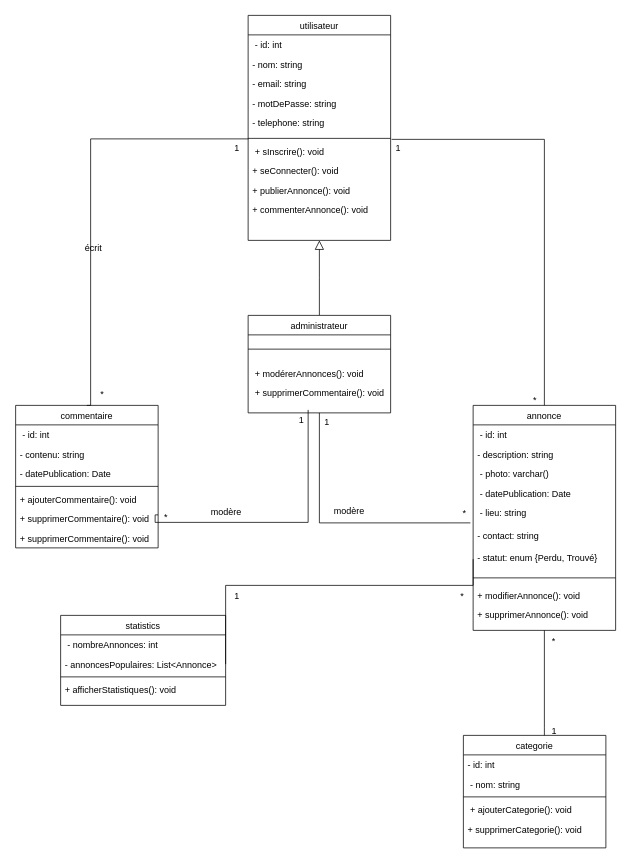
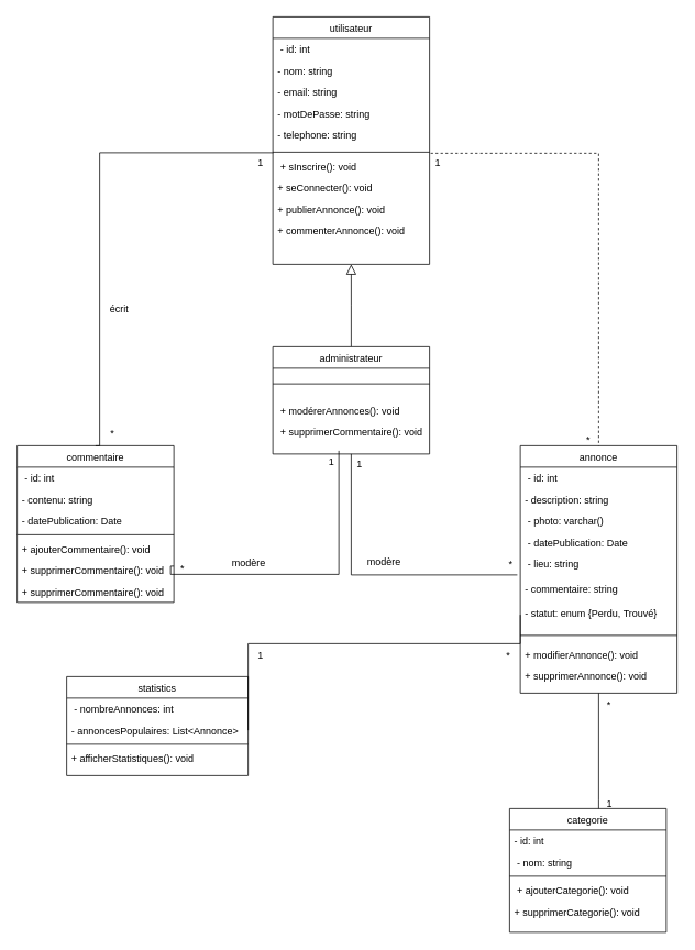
  <mxCell id="0" />
  <mxCell id="1" parent="0" />
  <mxCell id="2" value="" style="endArrow=block;endSize=10;endFill=0;shadow=0;strokeWidth=1;rounded=0;curved=0;edgeStyle=elbowEdgeStyle;elbow=vertical;exitX=0.5;exitY=0;exitDx=0;exitDy=0;entryX=0.5;entryY=1;entryDx=0;entryDy=0;" parent="1" source="14" target="3" edge="1"><mxGeometry width="160" relative="1" as="geometry"><mxPoint x="420" y="410" as="sourcePoint" /><mxPoint x="100" y="260" as="targetPoint" /><Array as="points"><mxPoint x="430" y="370" /></Array></mxGeometry></mxCell>
  <mxCell id="3" value="utilisateur" style="swimlane;fontStyle=0;align=center;verticalAlign=top;childLayout=stackLayout;horizontal=1;startSize=26;horizontalStack=0;resizeParent=1;resizeLast=0;collapsible=1;marginBottom=0;rounded=0;shadow=0;strokeWidth=1;" parent="1" vertex="1"><mxGeometry x="330" y="20" width="190" height="300" as="geometry"><mxRectangle x="550" y="140" width="160" height="26" as="alternateBounds" /></mxGeometry></mxCell>
  <mxCell id="4" value=" - id: int" style="text;align=left;verticalAlign=top;spacingLeft=4;spacingRight=4;overflow=hidden;rotatable=0;points=[[0,0.5],[1,0.5]];portConstraint=eastwest;" parent="3" vertex="1"><mxGeometry y="26" width="190" height="26" as="geometry" /></mxCell>
  <mxCell id="5" value="- nom: string" style="text;align=left;verticalAlign=top;spacingLeft=4;spacingRight=4;overflow=hidden;rotatable=0;points=[[0,0.5],[1,0.5]];portConstraint=eastwest;rounded=0;shadow=0;html=0;" parent="3" vertex="1"><mxGeometry y="52" width="190" height="26" as="geometry" /></mxCell>
  <mxCell id="6" value="- email: string" style="text;align=left;verticalAlign=top;spacingLeft=4;spacingRight=4;overflow=hidden;rotatable=0;points=[[0,0.5],[1,0.5]];portConstraint=eastwest;rounded=0;shadow=0;html=0;" parent="3" vertex="1"><mxGeometry y="78" width="190" height="26" as="geometry" /></mxCell>
  <mxCell id="7" value="- motDePasse: string" style="text;align=left;verticalAlign=top;spacingLeft=4;spacingRight=4;overflow=hidden;rotatable=0;points=[[0,0.5],[1,0.5]];portConstraint=eastwest;rounded=0;shadow=0;html=0;" parent="3" vertex="1"><mxGeometry y="104" width="190" height="26" as="geometry" /></mxCell>
  <mxCell id="8" value="- telephone: string" style="text;align=left;verticalAlign=top;spacingLeft=4;spacingRight=4;overflow=hidden;rotatable=0;points=[[0,0.5],[1,0.5]];portConstraint=eastwest;rounded=0;shadow=0;html=0;" parent="3" vertex="1"><mxGeometry y="130" width="190" height="30" as="geometry" /></mxCell>
  <mxCell id="9" value="" style="line;html=1;strokeWidth=1;align=left;verticalAlign=middle;spacingTop=-1;spacingLeft=3;spacingRight=3;rotatable=0;labelPosition=right;points=[];portConstraint=eastwest;" parent="3" vertex="1"><mxGeometry y="160" width="190" height="8" as="geometry" /></mxCell>
  <mxCell id="10" value=" + sInscrire(): void" style="text;align=left;verticalAlign=top;spacingLeft=4;spacingRight=4;overflow=hidden;rotatable=0;points=[[0,0.5],[1,0.5]];portConstraint=eastwest;" parent="3" vertex="1"><mxGeometry y="168" width="190" height="26" as="geometry" /></mxCell>
  <mxCell id="11" value="+ seConnecter(): void" style="text;align=left;verticalAlign=top;spacingLeft=4;spacingRight=4;overflow=hidden;rotatable=0;points=[[0,0.5],[1,0.5]];portConstraint=eastwest;" parent="3" vertex="1"><mxGeometry y="194" width="190" height="26" as="geometry" /></mxCell>
  <mxCell id="12" value="+ publierAnnonce(): void" style="text;align=left;verticalAlign=top;spacingLeft=4;spacingRight=4;overflow=hidden;rotatable=0;points=[[0,0.5],[1,0.5]];portConstraint=eastwest;" vertex="1" parent="3"><mxGeometry y="220" width="190" height="26" as="geometry" /></mxCell>
  <mxCell id="13" value="+ commenterAnnonce(): void" style="text;align=left;verticalAlign=top;spacingLeft=4;spacingRight=4;overflow=hidden;rotatable=0;points=[[0,0.5],[1,0.5]];portConstraint=eastwest;" vertex="1" parent="3"><mxGeometry y="246" width="190" height="26" as="geometry" /></mxCell>
  <mxCell id="14" value="administrateur" style="swimlane;fontStyle=0;align=center;verticalAlign=top;childLayout=stackLayout;horizontal=1;startSize=26;horizontalStack=0;resizeParent=1;resizeLast=0;collapsible=1;marginBottom=0;rounded=0;shadow=0;strokeWidth=1;" vertex="1" parent="1"><mxGeometry x="330" y="420" width="190" height="130" as="geometry"><mxRectangle x="550" y="140" width="160" height="26" as="alternateBounds" /></mxGeometry></mxCell>
  <mxCell id="15" value="" style="line;html=1;strokeWidth=1;align=left;verticalAlign=middle;spacingTop=-1;spacingLeft=3;spacingRight=3;rotatable=0;labelPosition=right;points=[];portConstraint=eastwest;" vertex="1" parent="14"><mxGeometry y="26" width="190" height="38" as="geometry" /></mxCell>
  <mxCell id="16" value=" + modérerAnnonces(): void" style="text;align=left;verticalAlign=top;spacingLeft=4;spacingRight=4;overflow=hidden;rotatable=0;points=[[0,0.5],[1,0.5]];portConstraint=eastwest;" vertex="1" parent="14"><mxGeometry y="64" width="190" height="26" as="geometry" /></mxCell>
  <mxCell id="17" value=" + supprimerCommentaire(): void" style="text;align=left;verticalAlign=top;spacingLeft=4;spacingRight=4;overflow=hidden;rotatable=0;points=[[0,0.5],[1,0.5]];portConstraint=eastwest;" vertex="1" parent="14"><mxGeometry y="90" width="190" height="26" as="geometry" /></mxCell>
  <mxCell id="18" value="annonce" style="swimlane;fontStyle=0;align=center;verticalAlign=top;childLayout=stackLayout;horizontal=1;startSize=26;horizontalStack=0;resizeParent=1;resizeLast=0;collapsible=1;marginBottom=0;rounded=0;shadow=0;strokeWidth=1;" vertex="1" parent="1"><mxGeometry x="630" y="540" width="190" height="300" as="geometry"><mxRectangle x="550" y="140" width="160" height="26" as="alternateBounds" /></mxGeometry></mxCell>
  <mxCell id="19" value=" - id: int" style="text;align=left;verticalAlign=top;spacingLeft=4;spacingRight=4;overflow=hidden;rotatable=0;points=[[0,0.5],[1,0.5]];portConstraint=eastwest;" vertex="1" parent="18"><mxGeometry y="26" width="190" height="26" as="geometry" /></mxCell>
  <mxCell id="20" value="- description: string" style="text;align=left;verticalAlign=top;spacingLeft=4;spacingRight=4;overflow=hidden;rotatable=0;points=[[0,0.5],[1,0.5]];portConstraint=eastwest;rounded=0;shadow=0;html=0;" vertex="1" parent="18"><mxGeometry y="52" width="190" height="26" as="geometry" /></mxCell>
  <mxCell id="21" value=" - photo: varchar()" style="text;align=left;verticalAlign=top;spacingLeft=4;spacingRight=4;overflow=hidden;rotatable=0;points=[[0,0.5],[1,0.5]];portConstraint=eastwest;rounded=0;shadow=0;html=0;" vertex="1" parent="18"><mxGeometry y="78" width="190" height="26" as="geometry" /></mxCell>
  <mxCell id="22" value=" - datePublication: Date" style="text;align=left;verticalAlign=top;spacingLeft=4;spacingRight=4;overflow=hidden;rotatable=0;points=[[0,0.5],[1,0.5]];portConstraint=eastwest;rounded=0;shadow=0;html=0;" vertex="1" parent="18"><mxGeometry y="104" width="190" height="26" as="geometry" /></mxCell>
  <mxCell id="23" value=" - lieu: string" style="text;align=left;verticalAlign=top;spacingLeft=4;spacingRight=4;overflow=hidden;rotatable=0;points=[[0,0.5],[1,0.5]];portConstraint=eastwest;rounded=0;shadow=0;html=0;" vertex="1" parent="18"><mxGeometry y="130" width="190" height="30" as="geometry" /></mxCell>
- <mxCell id="24" value="- contact: string" style="text;align=left;verticalAlign=top;spacingLeft=4;spacingRight=4;overflow=hidden;rotatable=0;points=[[0,0.5],[1,0.5]];portConstraint=eastwest;rounded=0;shadow=0;html=0;" vertex="1" parent="18"><mxGeometry y="160" width="190" height="30" as="geometry" /></mxCell>
+ <mxCell id="24" value="- commentaire: string" style="text;align=left;verticalAlign=top;spacingLeft=4;spacingRight=4;overflow=hidden;rotatable=0;points=[[0,0.5],[1,0.5]];portConstraint=eastwest;rounded=0;shadow=0;html=0;" vertex="1" parent="18"><mxGeometry y="160" width="190" height="30" as="geometry" /></mxCell>
  <mxCell id="25" value="- statut: enum {Perdu, Trouvé}" style="text;align=left;verticalAlign=top;spacingLeft=4;spacingRight=4;overflow=hidden;rotatable=0;points=[[0,0.5],[1,0.5]];portConstraint=eastwest;rounded=0;shadow=0;html=0;" vertex="1" parent="18"><mxGeometry y="190" width="190" height="30" as="geometry" /></mxCell>
  <mxCell id="26" value="" style="line;html=1;strokeWidth=1;align=left;verticalAlign=middle;spacingTop=-1;spacingLeft=3;spacingRight=3;rotatable=0;labelPosition=right;points=[];portConstraint=eastwest;" vertex="1" parent="18"><mxGeometry y="220" width="190" height="20" as="geometry" /></mxCell>
  <mxCell id="27" value="+ modifierAnnonce(): void" style="text;align=left;verticalAlign=top;spacingLeft=4;spacingRight=4;overflow=hidden;rotatable=0;points=[[0,0.5],[1,0.5]];portConstraint=eastwest;" vertex="1" parent="18"><mxGeometry y="240" width="190" height="26" as="geometry" /></mxCell>
  <mxCell id="28" value="+ supprimerAnnonce(): void" style="text;align=left;verticalAlign=top;spacingLeft=4;spacingRight=4;overflow=hidden;rotatable=0;points=[[0,0.5],[1,0.5]];portConstraint=eastwest;" vertex="1" parent="18"><mxGeometry y="266" width="190" height="26" as="geometry" /></mxCell>
  <mxCell id="29" value="commentaire" style="swimlane;fontStyle=0;align=center;verticalAlign=top;childLayout=stackLayout;horizontal=1;startSize=26;horizontalStack=0;resizeParent=1;resizeLast=0;collapsible=1;marginBottom=0;rounded=0;shadow=0;strokeWidth=1;" vertex="1" parent="1"><mxGeometry x="20" y="540" width="190" height="190" as="geometry"><mxRectangle x="550" y="140" width="160" height="26" as="alternateBounds" /></mxGeometry></mxCell>
  <mxCell id="30" value=" - id: int" style="text;align=left;verticalAlign=top;spacingLeft=4;spacingRight=4;overflow=hidden;rotatable=0;points=[[0,0.5],[1,0.5]];portConstraint=eastwest;" vertex="1" parent="29"><mxGeometry y="26" width="190" height="26" as="geometry" /></mxCell>
  <mxCell id="31" value="- contenu: string" style="text;align=left;verticalAlign=top;spacingLeft=4;spacingRight=4;overflow=hidden;rotatable=0;points=[[0,0.5],[1,0.5]];portConstraint=eastwest;rounded=0;shadow=0;html=0;" vertex="1" parent="29"><mxGeometry y="52" width="190" height="26" as="geometry" /></mxCell>
  <mxCell id="32" value="- datePublication: Date" style="text;align=left;verticalAlign=top;spacingLeft=4;spacingRight=4;overflow=hidden;rotatable=0;points=[[0,0.5],[1,0.5]];portConstraint=eastwest;rounded=0;shadow=0;html=0;" vertex="1" parent="29"><mxGeometry y="78" width="190" height="26" as="geometry" /></mxCell>
  <mxCell id="33" value="" style="line;html=1;strokeWidth=1;align=left;verticalAlign=middle;spacingTop=-1;spacingLeft=3;spacingRight=3;rotatable=0;labelPosition=right;points=[];portConstraint=eastwest;" vertex="1" parent="29"><mxGeometry y="104" width="190" height="8" as="geometry" /></mxCell>
  <mxCell id="34" value="+ ajouterCommentaire(): void" style="text;align=left;verticalAlign=top;spacingLeft=4;spacingRight=4;overflow=hidden;rotatable=0;points=[[0,0.5],[1,0.5]];portConstraint=eastwest;" vertex="1" parent="29"><mxGeometry y="112" width="190" height="26" as="geometry" /></mxCell>
  <mxCell id="35" value="+ supprimerCommentaire(): void" style="text;align=left;verticalAlign=top;spacingLeft=4;spacingRight=4;overflow=hidden;rotatable=0;points=[[0,0.5],[1,0.5]];portConstraint=eastwest;" vertex="1" parent="29"><mxGeometry y="138" width="190" height="26" as="geometry" /></mxCell>
  <mxCell id="36" value="+ supprimerCommentaire(): void" style="text;align=left;verticalAlign=top;spacingLeft=4;spacingRight=4;overflow=hidden;rotatable=0;points=[[0,0.5],[1,0.5]];portConstraint=eastwest;" vertex="1" parent="29"><mxGeometry y="164" width="190" height="26" as="geometry" /></mxCell>
  <mxCell id="37" value="statistics" style="swimlane;fontStyle=0;align=center;verticalAlign=top;childLayout=stackLayout;horizontal=1;startSize=26;horizontalStack=0;resizeParent=1;resizeLast=0;collapsible=1;marginBottom=0;rounded=0;shadow=0;strokeWidth=1;" vertex="1" parent="1"><mxGeometry x="80" y="820" width="220" height="120" as="geometry"><mxRectangle x="550" y="140" width="160" height="26" as="alternateBounds" /></mxGeometry></mxCell>
  <mxCell id="38" value=" - nombreAnnonces: int" style="text;align=left;verticalAlign=top;spacingLeft=4;spacingRight=4;overflow=hidden;rotatable=0;points=[[0,0.5],[1,0.5]];portConstraint=eastwest;" vertex="1" parent="37"><mxGeometry y="26" width="220" height="26" as="geometry" /></mxCell>
  <mxCell id="39" value="- annoncesPopulaires: List&lt;Annonce&gt;" style="text;align=left;verticalAlign=top;spacingLeft=4;spacingRight=4;overflow=hidden;rotatable=0;points=[[0,0.5],[1,0.5]];portConstraint=eastwest;rounded=0;shadow=0;html=0;" vertex="1" parent="37"><mxGeometry y="52" width="220" height="26" as="geometry" /></mxCell>
  <mxCell id="40" value="" style="line;html=1;strokeWidth=1;align=left;verticalAlign=middle;spacingTop=-1;spacingLeft=3;spacingRight=3;rotatable=0;labelPosition=right;points=[];portConstraint=eastwest;" vertex="1" parent="37"><mxGeometry y="78" width="220" height="8" as="geometry" /></mxCell>
  <mxCell id="41" value="+ afficherStatistiques(): void" style="text;align=left;verticalAlign=top;spacingLeft=4;spacingRight=4;overflow=hidden;rotatable=0;points=[[0,0.5],[1,0.5]];portConstraint=eastwest;" vertex="1" parent="37"><mxGeometry y="86" width="220" height="26" as="geometry" /></mxCell>
  <mxCell id="42" value="categorie" style="swimlane;fontStyle=0;align=center;verticalAlign=top;childLayout=stackLayout;horizontal=1;startSize=26;horizontalStack=0;resizeParent=1;resizeLast=0;collapsible=1;marginBottom=0;rounded=0;shadow=0;strokeWidth=1;" vertex="1" parent="1"><mxGeometry x="617" y="980" width="190" height="150" as="geometry"><mxRectangle x="550" y="140" width="160" height="26" as="alternateBounds" /></mxGeometry></mxCell>
  <mxCell id="43" value="- id: int" style="text;align=left;verticalAlign=top;spacingLeft=4;spacingRight=4;overflow=hidden;rotatable=0;points=[[0,0.5],[1,0.5]];portConstraint=eastwest;" vertex="1" parent="42"><mxGeometry y="26" width="190" height="26" as="geometry" /></mxCell>
  <mxCell id="44" value=" - nom: string" style="text;align=left;verticalAlign=top;spacingLeft=4;spacingRight=4;overflow=hidden;rotatable=0;points=[[0,0.5],[1,0.5]];portConstraint=eastwest;rounded=0;shadow=0;html=0;" vertex="1" parent="42"><mxGeometry y="52" width="190" height="26" as="geometry" /></mxCell>
  <mxCell id="45" value="" style="line;html=1;strokeWidth=1;align=left;verticalAlign=middle;spacingTop=-1;spacingLeft=3;spacingRight=3;rotatable=0;labelPosition=right;points=[];portConstraint=eastwest;" vertex="1" parent="42"><mxGeometry y="78" width="190" height="8" as="geometry" /></mxCell>
  <mxCell id="46" value=" + ajouterCategorie(): void" style="text;align=left;verticalAlign=top;spacingLeft=4;spacingRight=4;overflow=hidden;rotatable=0;points=[[0,0.5],[1,0.5]];portConstraint=eastwest;" vertex="1" parent="42"><mxGeometry y="86" width="190" height="26" as="geometry" /></mxCell>
  <mxCell id="47" value="+ supprimerCategorie(): void" style="text;align=left;verticalAlign=top;spacingLeft=4;spacingRight=4;overflow=hidden;rotatable=0;points=[[0,0.5],[1,0.5]];portConstraint=eastwest;" vertex="1" parent="42"><mxGeometry y="112" width="190" height="26" as="geometry" /></mxCell>
- <mxCell id="48" value="" style="endArrow=none;html=1;rounded=0;edgeStyle=orthogonalEdgeStyle;exitX=1.007;exitY=-0.103;exitDx=0;exitDy=0;exitPerimeter=0;entryX=0.5;entryY=0;entryDx=0;entryDy=0;" edge="1" parent="1" source="10" target="18"><mxGeometry width="50" height="50" relative="1" as="geometry"><mxPoint x="590" y="390" as="sourcePoint" /><mxPoint x="640" y="340" as="targetPoint" /></mxGeometry></mxCell>
+ <mxCell id="48" value="" style="endArrow=none;html=1;rounded=0;edgeStyle=orthogonalEdgeStyle;exitX=1.007;exitY=-0.103;exitDx=0;exitDy=0;exitPerimeter=0;entryX=0.5;entryY=0;entryDx=0;entryDy=0;dashed=1;" edge="1" parent="1" source="10" target="18"><mxGeometry width="50" height="50" relative="1" as="geometry"><mxPoint x="590" y="390" as="sourcePoint" /><mxPoint x="640" y="340" as="targetPoint" /></mxGeometry></mxCell>
  <mxCell id="49" value="1" style="text;html=1;align=center;verticalAlign=middle;resizable=0;points=[];autosize=1;strokeColor=none;fillColor=none;" vertex="1" parent="1"><mxGeometry x="515" y="182" width="30" height="30" as="geometry" /></mxCell>
  <mxCell id="50" value="*" style="text;html=1;align=center;verticalAlign=middle;resizable=0;points=[];autosize=1;strokeColor=none;fillColor=none;" vertex="1" parent="1"><mxGeometry x="697" y="518" width="30" height="30" as="geometry" /></mxCell>
  <mxCell id="51" value="" style="endArrow=none;html=1;rounded=0;edgeStyle=orthogonalEdgeStyle;exitX=0.002;exitY=-0.128;exitDx=0;exitDy=0;exitPerimeter=0;entryX=0.5;entryY=0;entryDx=0;entryDy=0;" edge="1" parent="1" source="10" target="29"><mxGeometry width="50" height="50" relative="1" as="geometry"><mxPoint x="30" y="210" as="sourcePoint" /><mxPoint x="120" y="530" as="targetPoint" /><Array as="points"><mxPoint x="120" y="185" /><mxPoint x="120" y="540" /></Array></mxGeometry></mxCell>
  <mxCell id="52" value="1" style="text;html=1;align=center;verticalAlign=middle;resizable=0;points=[];autosize=1;strokeColor=none;fillColor=none;" vertex="1" parent="1"><mxGeometry x="300" y="182" width="30" height="30" as="geometry" /></mxCell>
  <mxCell id="53" value="*" style="text;html=1;align=center;verticalAlign=middle;resizable=0;points=[];autosize=1;strokeColor=none;fillColor=none;" vertex="1" parent="1"><mxGeometry x="120" y="510" width="30" height="30" as="geometry" /></mxCell>
- <mxCell id="54" value="écrit" style="text;html=1;align=center;verticalAlign=middle;whiteSpace=wrap;rounded=0;" vertex="1" parent="1"><mxGeometry x="94" y="315" width="60" height="30" as="geometry" /></mxCell>
+ <mxCell id="54" value="écrit" style="text;html=1;align=center;verticalAlign=middle;whiteSpace=wrap;rounded=0;" vertex="1" parent="1"><mxGeometry x="114" y="360" width="60" height="30" as="geometry" /></mxCell>
  <mxCell id="55" value="" style="endArrow=none;html=1;rounded=0;edgeStyle=orthogonalEdgeStyle;exitX=0.5;exitY=1;exitDx=0;exitDy=0;" edge="1" parent="1" source="18"><mxGeometry width="50" height="50" relative="1" as="geometry"><mxPoint x="735" y="877.5" as="sourcePoint" /><mxPoint x="725" y="980" as="targetPoint" /><Array as="points"><mxPoint x="725" y="970" /></Array></mxGeometry></mxCell>
  <mxCell id="56" value="*" style="text;html=1;align=center;verticalAlign=middle;resizable=0;points=[];autosize=1;strokeColor=none;fillColor=none;" vertex="1" parent="1"><mxGeometry x="722" y="840" width="30" height="30" as="geometry" /></mxCell>
  <mxCell id="57" value="1" style="text;html=1;align=center;verticalAlign=middle;resizable=0;points=[];autosize=1;strokeColor=none;fillColor=none;" vertex="1" parent="1"><mxGeometry x="723" y="959" width="30" height="30" as="geometry" /></mxCell>
  <mxCell id="58" value="" style="endArrow=none;html=1;rounded=0;edgeStyle=orthogonalEdgeStyle;exitX=0.5;exitY=1;exitDx=0;exitDy=0;entryX=-0.019;entryY=-0.111;entryDx=0;entryDy=0;entryPerimeter=0;" edge="1" parent="1" source="14" target="24"><mxGeometry width="50" height="50" relative="1" as="geometry"><mxPoint x="470" y="740" as="sourcePoint" /><mxPoint x="470" y="880" as="targetPoint" /><Array as="points"><mxPoint x="425" y="697" /></Array></mxGeometry></mxCell>
  <mxCell id="59" value="1" style="text;html=1;align=center;verticalAlign=middle;resizable=0;points=[];autosize=1;strokeColor=none;fillColor=none;" vertex="1" parent="1"><mxGeometry x="420" y="547" width="30" height="30" as="geometry" /></mxCell>
  <mxCell id="60" value="*" style="text;html=1;align=center;verticalAlign=middle;resizable=0;points=[];autosize=1;strokeColor=none;fillColor=none;" vertex="1" parent="1"><mxGeometry x="603" y="669" width="30" height="30" as="geometry" /></mxCell>
  <mxCell id="61" value="modère" style="text;html=1;align=center;verticalAlign=middle;whiteSpace=wrap;rounded=0;" vertex="1" parent="1"><mxGeometry x="435" y="666" width="60" height="30" as="geometry" /></mxCell>
  <mxCell id="62" value="" style="endArrow=none;html=1;rounded=0;edgeStyle=orthogonalEdgeStyle;" edge="1" parent="1"><mxGeometry width="50" height="50" relative="1" as="geometry"><mxPoint x="410" y="546" as="sourcePoint" /><mxPoint x="210" y="686" as="targetPoint" /><Array as="points"><mxPoint x="410" y="696" /><mxPoint x="206" y="696" /><mxPoint x="206" y="686" /></Array></mxGeometry></mxCell>
  <mxCell id="63" value="1" style="text;html=1;align=center;verticalAlign=middle;resizable=0;points=[];autosize=1;strokeColor=none;fillColor=none;" vertex="1" parent="1"><mxGeometry x="386" y="545" width="30" height="30" as="geometry" /></mxCell>
  <mxCell id="64" value="*" style="text;html=1;align=center;verticalAlign=middle;resizable=0;points=[];autosize=1;strokeColor=none;fillColor=none;" vertex="1" parent="1"><mxGeometry x="205" y="674" width="30" height="30" as="geometry" /></mxCell>
  <mxCell id="65" value="modère" style="text;html=1;align=center;verticalAlign=middle;whiteSpace=wrap;rounded=0;" vertex="1" parent="1"><mxGeometry x="271" y="667" width="60" height="30" as="geometry" /></mxCell>
  <mxCell id="66" value="" style="endArrow=none;html=1;rounded=0;edgeStyle=orthogonalEdgeStyle;exitX=1;exitY=0.5;exitDx=0;exitDy=0;entryX=0;entryY=0.5;entryDx=0;entryDy=0;" edge="1" parent="1" source="39" target="25"><mxGeometry width="50" height="50" relative="1" as="geometry"><mxPoint x="429.5" y="790" as="sourcePoint" /><mxPoint x="630.5" y="937" as="targetPoint" /><Array as="points"><mxPoint x="300" y="780" /><mxPoint x="630" y="780" /></Array></mxGeometry></mxCell>
  <mxCell id="67" value="1" style="text;html=1;align=center;verticalAlign=middle;resizable=0;points=[];autosize=1;strokeColor=none;fillColor=none;" vertex="1" parent="1"><mxGeometry x="300" y="780" width="30" height="30" as="geometry" /></mxCell>
  <mxCell id="68" value="*" style="text;html=1;align=center;verticalAlign=middle;resizable=0;points=[];autosize=1;strokeColor=none;fillColor=none;" vertex="1" parent="1"><mxGeometry x="600" y="780" width="30" height="30" as="geometry" /></mxCell>
